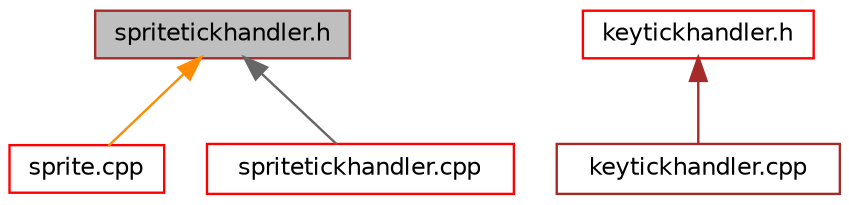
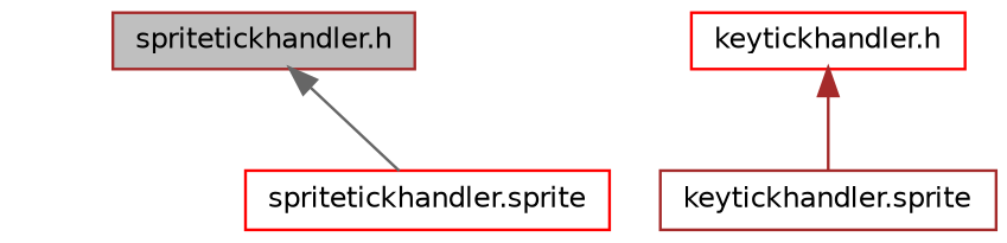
  digraph {
    node [color=red fillcolor=white fontname=Helvetica fontsize=10 shape=record style=filled]
    edge [dir=back fontname=Helvetica fontsize=10 labelfontname=Helvetica labelfontsize=10 style=solid]
    n1 [color=brown fillcolor=grey75 fontcolor=black height=0.2 label="spritetickhandler.h" width=0.4]
-   n2 [height=0.2 label="sprite.cpp" width=0.4]
-   n3 [height=0.2 label="spritetickhandler.cpp" width=0.4]
+   n3 [height=0.2 label="spritetickhandler.sprite" width=0.4]
    n4 [height=0.2 label="keytickhandler.h" width=0.4]
-   n5 [color=brown height=0.2 label="keytickhandler.cpp" width=0.4]
-   n1 -> n2 [color=darkorange]
+   n5 [color=brown height=0.2 label="keytickhandler.sprite" width=0.4]
    n1 -> n3 [color=gray40]
    n4 -> n5 [color=brown]
  }
